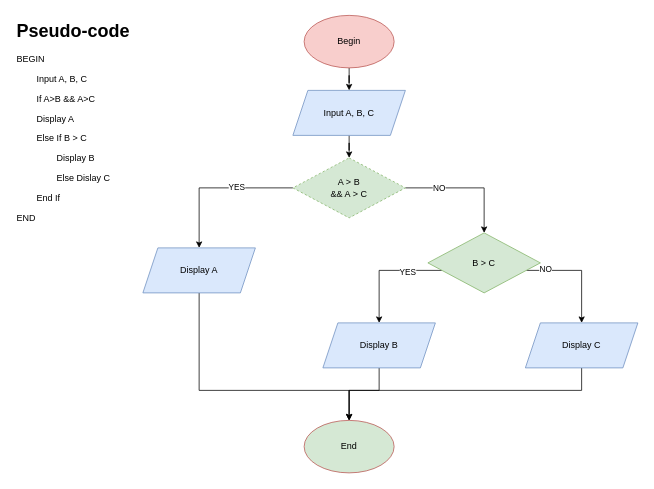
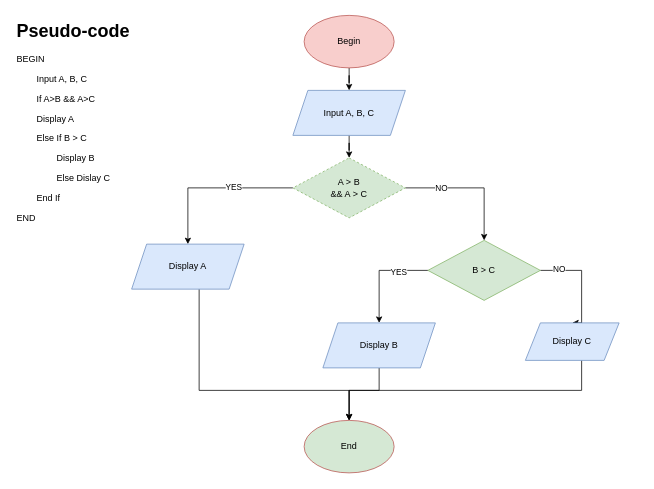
  <mxCell id="0" />
  <mxCell id="1" parent="0" />
  <mxCell id="2" value="" style="edgeStyle=orthogonalEdgeStyle;rounded=0;orthogonalLoop=1;jettySize=auto;html=1;" edge="1" parent="1" source="3" target="6"><mxGeometry relative="1" as="geometry" /></mxCell>
  <mxCell id="3" value="Begin" style="ellipse;whiteSpace=wrap;html=1;fillColor=#f8cecc;strokeColor=#b85450;" vertex="1" parent="1"><mxGeometry x="405" y="20" width="120" height="70" as="geometry" /></mxCell>
  <mxCell id="4" value="End" style="ellipse;whiteSpace=wrap;html=1;fillColor=#d5e8d4;strokeColor=#b85450;" vertex="1" parent="1"><mxGeometry x="405" y="560" width="120" height="70" as="geometry" /></mxCell>
  <mxCell id="5" value="" style="edgeStyle=orthogonalEdgeStyle;rounded=0;orthogonalLoop=1;jettySize=auto;html=1;" edge="1" parent="1" source="6" target="11"><mxGeometry relative="1" as="geometry" /></mxCell>
  <mxCell id="6" value="Input A, B, C" style="shape=parallelogram;perimeter=parallelogramPerimeter;whiteSpace=wrap;html=1;fixedSize=1;fillColor=#dae8fc;strokeColor=#6c8ebf;" vertex="1" parent="1"><mxGeometry x="390" y="120" width="150" height="60" as="geometry" /></mxCell>
  <mxCell id="7" style="edgeStyle=orthogonalEdgeStyle;rounded=0;orthogonalLoop=1;jettySize=auto;html=1;entryX=0.5;entryY=0;entryDx=0;entryDy=0;" edge="1" parent="1" source="11" target="13"><mxGeometry relative="1" as="geometry" /></mxCell>
  <mxCell id="8" value="YES" style="edgeLabel;html=1;align=center;verticalAlign=middle;resizable=0;points=[];" vertex="1" connectable="0" parent="7"><mxGeometry x="-0.255" y="-2" relative="1" as="geometry"><mxPoint as="offset" /></mxGeometry></mxCell>
  <mxCell id="9" style="edgeStyle=orthogonalEdgeStyle;rounded=0;orthogonalLoop=1;jettySize=auto;html=1;entryX=0.5;entryY=0;entryDx=0;entryDy=0;" edge="1" parent="1" source="11" target="18"><mxGeometry relative="1" as="geometry" /></mxCell>
  <mxCell id="10" value="NO" style="edgeLabel;html=1;align=center;verticalAlign=middle;resizable=0;points=[];" vertex="1" connectable="0" parent="9"><mxGeometry x="-0.467" relative="1" as="geometry"><mxPoint as="offset" /></mxGeometry></mxCell>
  <mxCell id="11" value="A &amp;gt; B&lt;br&gt;&amp;amp;&amp;amp; A &amp;gt; C" style="rhombus;whiteSpace=wrap;html=1;fillColor=#d5e8d4;strokeColor=#82b366;dashed=1;" vertex="1" parent="1"><mxGeometry x="390" y="210" width="150" height="80" as="geometry" /></mxCell>
  <mxCell id="12" style="edgeStyle=orthogonalEdgeStyle;rounded=0;orthogonalLoop=1;jettySize=auto;html=1;entryX=0.5;entryY=0;entryDx=0;entryDy=0;" edge="1" parent="1" source="13" target="4"><mxGeometry relative="1" as="geometry"><Array as="points"><mxPoint x="265" y="520" /><mxPoint x="465" y="520" /></Array></mxGeometry></mxCell>
- <mxCell id="13" value="Display A" style="shape=parallelogram;perimeter=parallelogramPerimeter;whiteSpace=wrap;html=1;fixedSize=1;fillColor=#dae8fc;strokeColor=#6c8ebf;" vertex="1" parent="1"><mxGeometry x="190" y="330" width="150" height="60" as="geometry" /></mxCell>
+ <mxCell id="13" value="Display A" style="shape=parallelogram;perimeter=parallelogramPerimeter;whiteSpace=wrap;html=1;fixedSize=1;fillColor=#dae8fc;strokeColor=#6c8ebf;" vertex="1" parent="1"><mxGeometry x="175" y="325" width="150" height="60" as="geometry" /></mxCell>
  <mxCell id="14" style="edgeStyle=orthogonalEdgeStyle;rounded=0;orthogonalLoop=1;jettySize=auto;html=1;entryX=0.5;entryY=0;entryDx=0;entryDy=0;" edge="1" parent="1" source="18" target="20"><mxGeometry relative="1" as="geometry"><Array as="points"><mxPoint x="505" y="360" /></Array></mxGeometry></mxCell>
  <mxCell id="15" value="YES" style="edgeLabel;html=1;align=center;verticalAlign=middle;resizable=0;points=[];" vertex="1" connectable="0" parent="14"><mxGeometry x="-0.403" y="2" relative="1" as="geometry"><mxPoint as="offset" /></mxGeometry></mxCell>
  <mxCell id="16" style="edgeStyle=orthogonalEdgeStyle;rounded=0;orthogonalLoop=1;jettySize=auto;html=1;entryX=0.5;entryY=0;entryDx=0;entryDy=0;" edge="1" parent="1" source="18" target="22"><mxGeometry relative="1" as="geometry"><Array as="points"><mxPoint x="775" y="360" /></Array></mxGeometry></mxCell>
  <mxCell id="17" value="NO" style="edgeLabel;html=1;align=center;verticalAlign=middle;resizable=0;points=[];" vertex="1" connectable="0" parent="16"><mxGeometry x="-0.653" y="3" relative="1" as="geometry"><mxPoint as="offset" /></mxGeometry></mxCell>
- <mxCell id="18" value="B &amp;gt; C" style="rhombus;whiteSpace=wrap;html=1;fillColor=#d5e8d4;strokeColor=#82b366;" vertex="1" parent="1"><mxGeometry x="570" y="310" width="150" height="80" as="geometry" /></mxCell>
+ <mxCell id="18" value="B &amp;gt; C" style="rhombus;whiteSpace=wrap;html=1;fillColor=#d5e8d4;strokeColor=#82b366;" vertex="1" parent="1"><mxGeometry x="570" y="320" width="150" height="80" as="geometry" /></mxCell>
  <mxCell id="19" style="edgeStyle=orthogonalEdgeStyle;rounded=0;orthogonalLoop=1;jettySize=auto;html=1;endArrow=open;" edge="1" parent="1" source="20" target="4"><mxGeometry relative="1" as="geometry"><Array as="points"><mxPoint x="505" y="520" /><mxPoint x="465" y="520" /></Array></mxGeometry></mxCell>
  <mxCell id="20" value="Display B" style="shape=parallelogram;perimeter=parallelogramPerimeter;whiteSpace=wrap;html=1;fixedSize=1;fillColor=#dae8fc;strokeColor=#6c8ebf;" vertex="1" parent="1"><mxGeometry x="430" y="430" width="150" height="60" as="geometry" /></mxCell>
  <mxCell id="21" style="edgeStyle=orthogonalEdgeStyle;rounded=0;orthogonalLoop=1;jettySize=auto;html=1;entryX=0.5;entryY=0;entryDx=0;entryDy=0;" edge="1" parent="1" source="22" target="4"><mxGeometry relative="1" as="geometry"><Array as="points"><mxPoint x="775" y="520" /><mxPoint x="465" y="520" /></Array></mxGeometry></mxCell>
- <mxCell id="22" value="Display C" style="shape=parallelogram;perimeter=parallelogramPerimeter;whiteSpace=wrap;html=1;fixedSize=1;fillColor=#dae8fc;strokeColor=#6c8ebf;" vertex="1" parent="1"><mxGeometry x="700" y="430" width="150" height="60" as="geometry" /></mxCell>
+ <mxCell id="22" value="Display C" style="shape=parallelogram;perimeter=parallelogramPerimeter;whiteSpace=wrap;html=1;fixedSize=1;fillColor=#dae8fc;strokeColor=#6c8ebf;" vertex="1" parent="1"><mxGeometry x="700" y="430" width="125" height="50" as="geometry" /></mxCell>
  <mxCell id="23" value="&lt;h1 style=&quot;margin-top: 0px;&quot;&gt;Pseudo-code&lt;/h1&gt;&lt;p&gt;BEGIN&lt;/p&gt;&lt;p&gt;&lt;span style=&quot;white-space: pre;&quot;&gt;&#09;&lt;/span&gt;Input A, B, C&lt;br&gt;&lt;/p&gt;&lt;p&gt;&lt;span style=&quot;white-space: pre;&quot;&gt;&#09;&lt;/span&gt;If A&amp;gt;B &amp;amp;&amp;amp; A&amp;gt;C&lt;br&gt;&lt;/p&gt;&lt;p&gt;&lt;span style=&quot;white-space: pre;&quot;&gt;&#09;&lt;/span&gt;Display A&lt;br&gt;&lt;/p&gt;&lt;p&gt;&lt;span style=&quot;white-space: pre;&quot;&gt;&#09;&lt;/span&gt;Else If B &amp;gt; C&lt;br&gt;&lt;/p&gt;&lt;p&gt;&lt;span style=&quot;white-space: pre;&quot;&gt;&#09;&lt;/span&gt;&lt;span style=&quot;white-space: pre;&quot;&gt;&#09;&lt;/span&gt;Display B&lt;br&gt;&lt;/p&gt;&lt;p&gt;&lt;span style=&quot;white-space: pre;&quot;&gt;&#09;&lt;span style=&quot;white-space: pre;&quot;&gt;&#09;&lt;/span&gt;Else Dislay C&lt;/span&gt;&lt;br&gt;&lt;/p&gt;&lt;p&gt;&lt;span style=&quot;white-space: pre;&quot;&gt;&#09;&lt;/span&gt;End If&lt;br&gt;&lt;/p&gt;&lt;p&gt;END&lt;/p&gt;" style="text;html=1;whiteSpace=wrap;overflow=hidden;rounded=0;fillColor=default;" vertex="1" parent="1"><mxGeometry x="20" y="20" width="180" height="280" as="geometry" /></mxCell>
